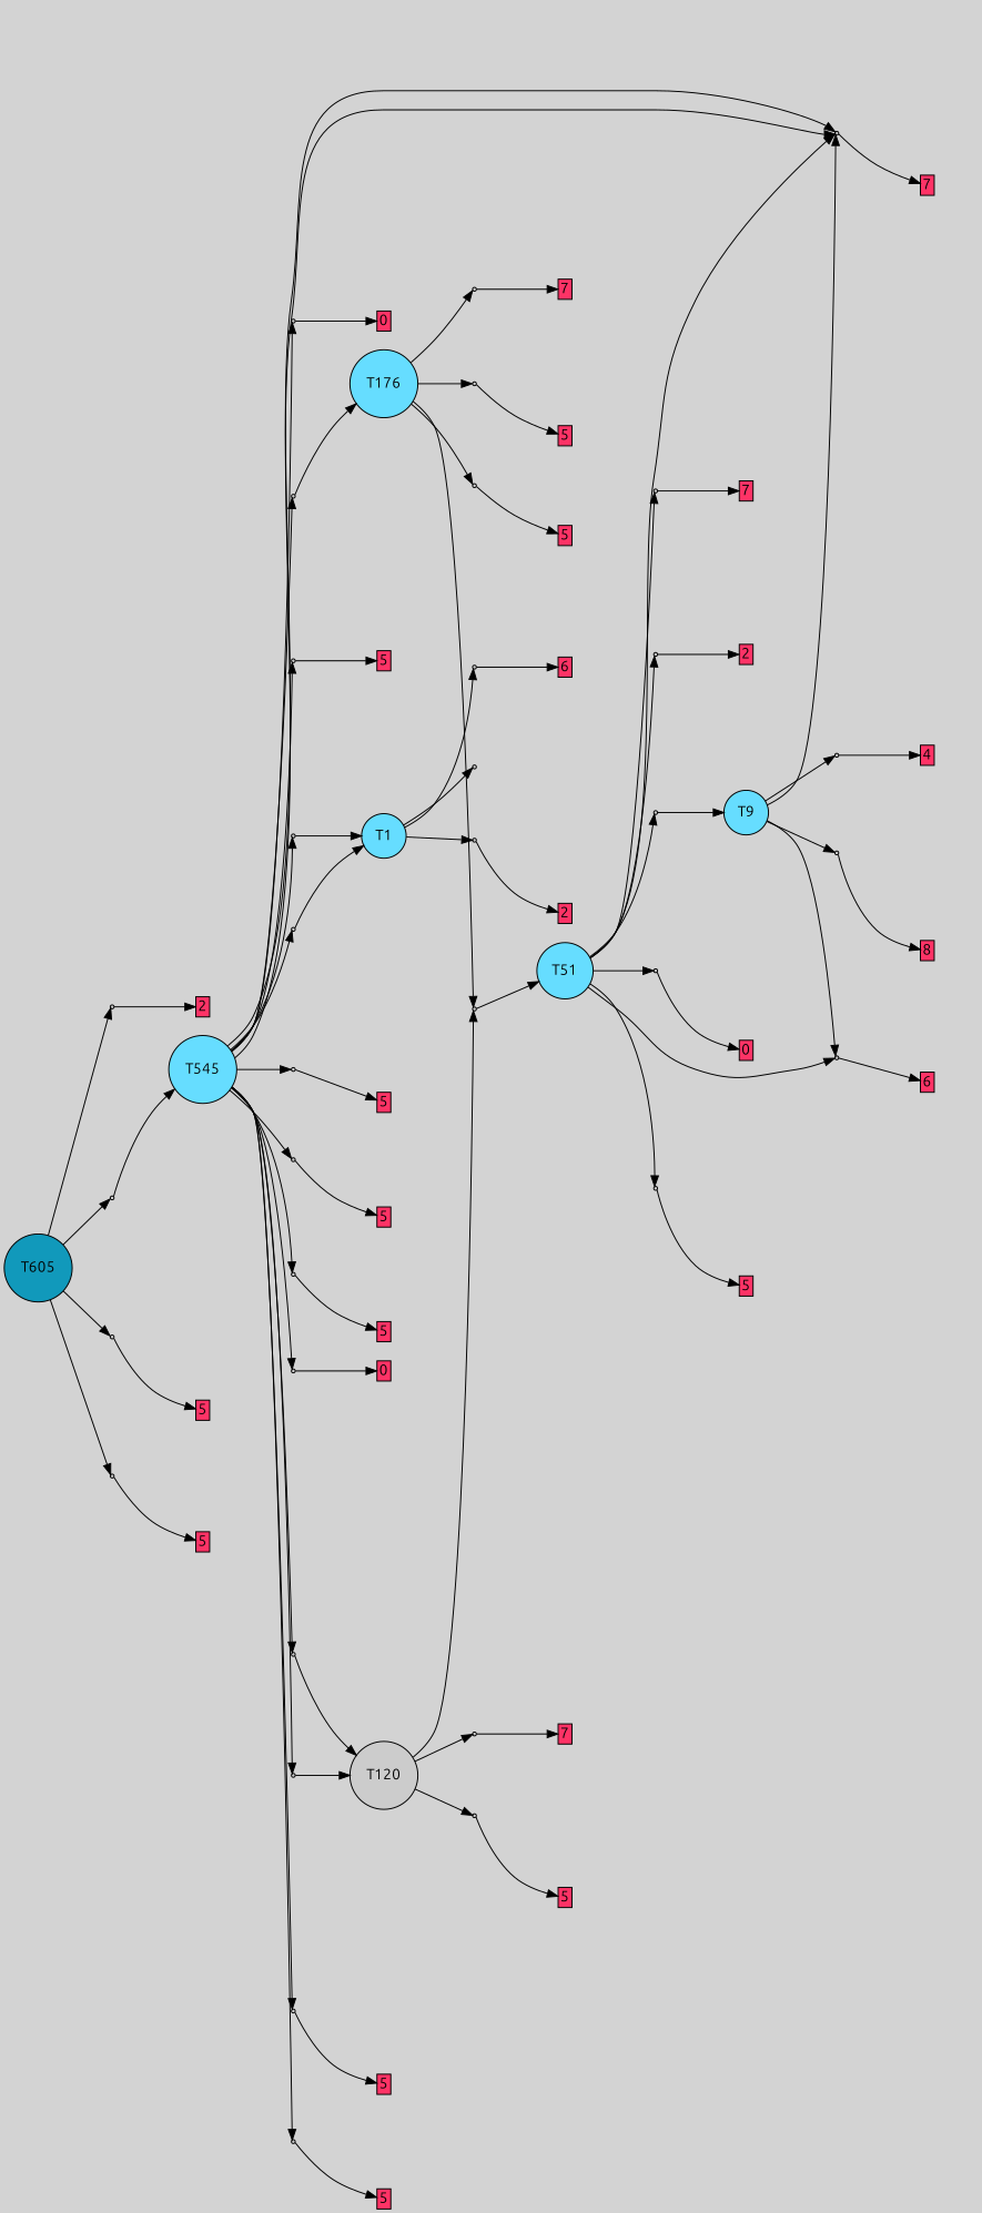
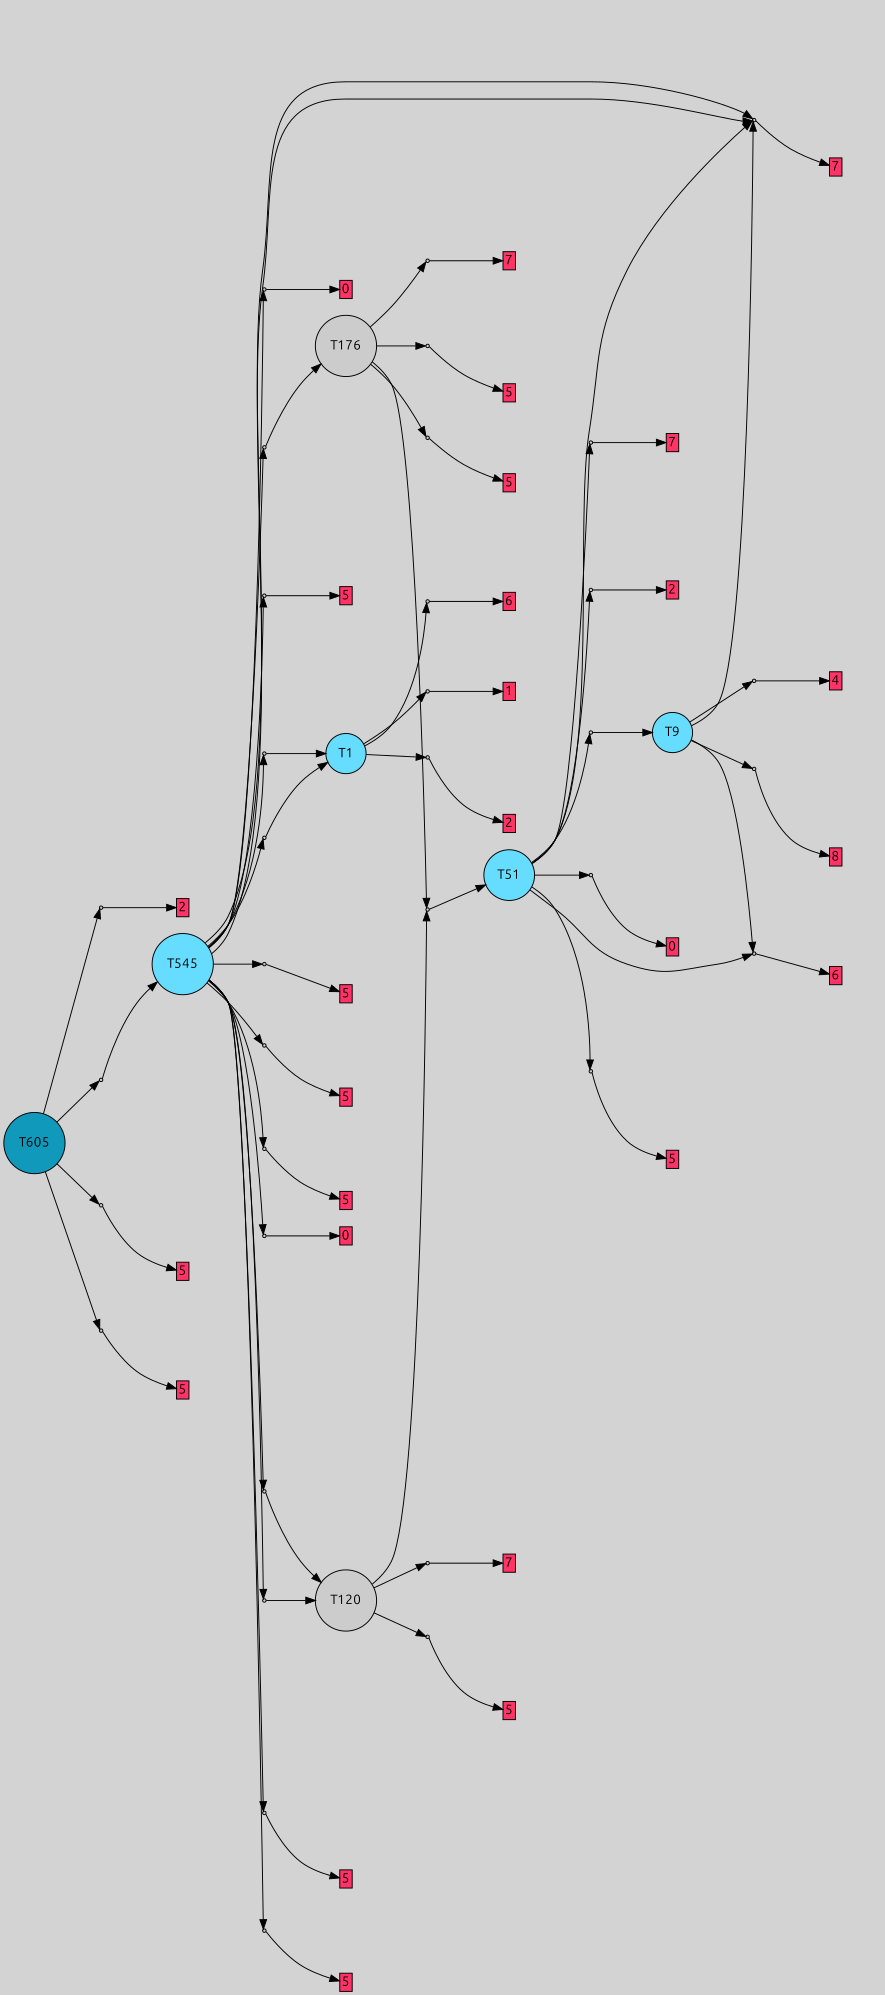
  digraph {
    bgcolor=lightgray
    fontname=Ubuntu
    rankdir=LR
    node [fillcolor="#cccccc" fontname=Ubuntu shape=box style=filled]
    edge [fontname=Ubuntu]
    T605 [fillcolor="#1199bb" shape=circle]
    P14293 [shape=point]
    P14294 [shape=point]
    P14295 [shape=point]
    P14296 [shape=point]
    T1 [fillcolor="#66ddff" shape=circle]
    P14262 [shape=point]
    P14263 [shape=point]
    P14264 [shape=point]
    n10 [label="5|7&0|0#3|0&#92;n8|0&1|7#3|0&#92;n" style=invis fillcolor=""]
+   n11 [fillcolor="#ff3366" height=0 label=1 margin=0.03 width=0]
    n12 [label="7|0&2|7#0|0&#92;n7|4&2|1#0|3&#92;n2|7&2|4#0|1&#92;n1|4&2|1#2|2&#92;n1|7&3|0#3|4&#92;n" style=invis fillcolor=""]
    n13 [fillcolor="#ff3366" height=0 label=2 margin=0.03 width=0]
    n14 [label="6|4&1|4#4|4&#92;n7|2&0|6#2|2&#92;n1|3&3|6#1|7&#92;n2|6&4|0#1|7&#92;n" style=invis fillcolor=""]
    n15 [fillcolor="#ff3366" height=0 label=6 margin=0.03 width=0]
    T9 [fillcolor="#66ddff" shape=circle]
    P14265 [shape=point]
    P14266 [shape=point]
    P14267 [shape=point]
    P14268 [shape=point]
    n21 [label="1|3&4|3#2|5&#92;n2|4&1|4#2|5&#92;n0|2&4|3#4|3&#92;n1|1&3|1#0|0&#92;n2|2&0|5#1|3&#92;n6|0&0|2#1|4&#92;n6|1&0|7#4|3&#92;n2|0&0|3#3|4&#92;n5|4&0|7#3|0&#92;n" style=invis fillcolor=""]
    n22 [fillcolor="#ff3366" height=0 label=7 margin=0.03 width=0]
    n23 [label="6|2&4|7#4|4&#92;n0|4&4|5#3|7&#92;n2|1&1|4#3|1&#92;n6|6&3|3#3|0&#92;n2|7&3|2#1|0&#92;n3|7&1|1#0|1&#92;n1|4&1|2#3|7&#92;n4|0&2|5#4|6&#92;n" style=invis fillcolor=""]
    n24 [fillcolor="#ff3366" height=0 label=8 margin=0.03 width=0]
    n25 [label="8|4&0|5#4|6&#92;n0|3&1|1#2|6&#92;n" style=invis fillcolor=""]
    n26 [fillcolor="#ff3366" height=0 label=6 margin=0.03 width=0]
    n27 [label="7|5&4|6#3|3&#92;n1|3&0|7#0|4&#92;n5|1&0|7#4|4&#92;n6|6&1|1#2|4&#92;n3|5&0|2#1|2&#92;n6|3&2|4#0|1&#92;n" style=invis fillcolor=""]
    n28 [fillcolor="#ff3366" height=0 label=4 margin=0.03 width=0]
    T51 [fillcolor="#66ddff" shape=circle]
    P14269 [shape=point]
    P14270 [shape=point]
    P14271 [shape=point]
    P14272 [shape=point]
    P14273 [shape=point]
    n35 [label="4|3&1|4#3|1&#92;n8|6&1|3#4|0&#92;n4|4&4|7#0|2&#92;n6|6&1|0#2|7&#92;n0|0&4|1#1|1&#92;n3|2&2|2#0|0&#92;n6|0&3|4#1|3&#92;n7|0&4|1#1|5&#92;n" style=invis fillcolor=""]
    n36 [fillcolor="#ff3366" height=0 label=5 margin=0.03 width=0]
    n37 [label="1|1&1|1#2|4&#92;n2|0&3|3#3|4&#92;n2|4&1|4#2|5&#92;n1|1&3|1#0|6&#92;n1|3&4|3#2|5&#92;n6|0&0|2#1|4&#92;n6|1&0|7#4|3&#92;n2|2&0|5#1|3&#92;n5|4&0|7#3|0&#92;n" style=invis fillcolor=""]
    n38 [fillcolor="#ff3366" height=0 label=7 margin=0.03 width=0]
    n39 [label="4|4&1|2#2|7&#92;n2|4&4|2#2|0&#92;n4|7&2|5#1|6&#92;n1|5&4|5#3|0&#92;n4|7&0|3#4|0&#92;n3|1&2|2#1|0&#92;n" style=invis fillcolor=""]
    n40 [fillcolor="#ff3366" height=0 label=2 margin=0.03 width=0]
    n41 [label="8|4&4|6#4|0&#92;n4|3&3|7#3|0&#92;n7|0&1|0#0|4&#92;n4|6&2|3#1|5&#92;n2|0&0|0#4|6&#92;n" style=invis fillcolor=""]
    n42 [label="1|1&3|4#0|1&#92;n3|6&2|6#0|0&#92;n6|4&4|6#4|7&#92;n7|5&4|2#0|6&#92;n3|4&2|4#0|2&#92;n3|3&1|0#0|6&#92;n2|6&1|3#0|4&#92;n6|3&3|6#3|3&#92;n4|1&0|3#0|5&#92;n1|0&2|5#0|1&#92;n" style=invis fillcolor=""]
    n43 [fillcolor="#ff3366" height=0 label=0 margin=0.03 width=0]
    T120 [shape=circle]
    P14274 [shape=point]
    P14275 [shape=point]
    P14276 [shape=point]
    n48 [label="1|3&4|3#2|5&#92;n2|4&1|4#2|5&#92;n1|1&3|1#0|0&#92;n2|2&0|5#1|6&#92;n5|4&0|7#3|0&#92;n6|1&0|7#4|3&#92;n6|2&0|2#1|4&#92;n2|0&0|3#3|4&#92;n" style=invis fillcolor=""]
    n49 [fillcolor="#ff3366" height=0 label=7 margin=0.03 width=0]
    n50 [label="4|7&2|3#3|6&#92;n0|4&1|1#2|1&#92;n8|0&3|7#3|5&#92;n" style=invis fillcolor=""]
    n51 [label="6|4&2|5#1|3&#92;n4|3&1|3#0|2&#92;n6|5&1|4#4|4&#92;n2|4&4|2#1|2&#92;n1|5&3|4#1|3&#92;n2|0&3|5#4|5&#92;n" style=invis fillcolor=""]
    n52 [fillcolor="#ff3366" height=0 label=5 margin=0.03 width=0]
-   T176 [fillcolor="#66ddff" shape=circle]
+   T176 [shape=circle]
    P14277 [shape=point]
    P14278 [shape=point]
    P14279 [shape=point]
    n57 [label="6|5&1|3#4|4&#92;n1|5&3|4#1|3&#92;n2|4&4|2#1|2&#92;n6|4&2|5#1|3&#92;n2|0&3|5#4|6&#92;n" style=invis fillcolor=""]
    n58 [fillcolor="#ff3366" height=0 label=5 margin=0.03 width=0]
    n59 [label="3|0&3|5#4|5&#92;n7|5&4|7#4|4&#92;n" style=invis fillcolor=""]
    n60 [fillcolor="#ff3366" height=0 label=5 margin=0.03 width=0]
    n61 [label="1|3&4|2#2|5&#92;n0|2&4|3#4|3&#92;n5|6&0|4#1|6&#92;n4|4&4|6#1|3&#92;n5|4&0|7#3|0&#92;n2|2&0|5#1|0&#92;n1|1&3|1#0|0&#92;n" style=invis fillcolor=""]
    n62 [fillcolor="#ff3366" height=0 label=7 margin=0.03 width=0]
    n63 [fillcolor="#66ddff" label=T545 shape=circle]
    P14280 [shape=point]
    P14281 [shape=point]
    P14282 [shape=point]
    P14283 [shape=point]
    P14284 [shape=point]
    P14285 [shape=point]
    P14286 [shape=point]
    P14287 [shape=point]
    P14288 [shape=point]
    P14289 [shape=point]
    P14290 [shape=point]
    P14291 [shape=point]
    P14292 [shape=point]
    n77 [label="1|1&3|4#0|1&#92;n3|3&2|0#0|6&#92;n6|4&4|6#4|7&#92;n7|5&4|2#0|6&#92;n3|6&2|6#0|0&#92;n4|3&0|3#0|5&#92;n6|3&3|6#3|3&#92;n2|6&1|3#0|4&#92;n1|0&2|5#0|1&#92;n" style=invis fillcolor=""]
    n78 [fillcolor="#ff3366" height=0 label=0 margin=0.03 width=0]
    n79 [label="3|2&3|3#1|0&#92;n2|0&2|5#4|0&#92;n6|4&4|3#1|3&#92;n2|3&4|6#2|1&#92;n5|2&4|6#3|4&#92;n3|5&3|4#1|3&#92;n6|3&3|2#2|7&#92;n" style=invis fillcolor=""]
    n80 [label="8|0&3|7#3|5&#92;n3|3&0|0#3|1&#92;n4|6&2|3#3|6&#92;n4|6&0|6#1|6&#92;n7|3&0|7#4|6&#92;n0|4&0|1#2|1&#92;n" style=invis fillcolor=""]
    n81 [label="7|3&1|0#1|6&#92;n2|0&4|0#0|3&#92;n1|1&2|6#3|0&#92;n" style=invis fillcolor=""]
    n82 [fillcolor="#ff3366" height=0 label=5 margin=0.03 width=0]
    n83 [label="5|4&2|5#4|3&#92;n2|7&0|4#1|3&#92;n2|3&1|2#4|4&#92;n8|0&3|5#2|3&#92;n" style=invis fillcolor=""]
    n84 [fillcolor="#ff3366" height=0 label=5 margin=0.03 width=0]
    n85 [label="8|0&3|7#3|5&#92;n4|6&2|3#3|6&#92;n3|3&0|0#3|1&#92;n0|4&0|1#2|1&#92;n7|3&0|7#4|6&#92;n2|0&4|4#1|6&#92;n" style=invis fillcolor=""]
    n86 [label="2|4&1|4#1|3&#92;n6|4&2|5#4|3&#92;n4|4&3|7#2|3&#92;n" style=invis fillcolor=""]
    n87 [fillcolor="#ff3366" height=0 label=5 margin=0.03 width=0]
    n88 [label="6|2&1|0#2|1&#92;n3|0&1|3#4|6&#92;n6|4&4|4#3|3&#92;n5|4&0|0#3|5&#92;n7|1&2|0#0|5&#92;n7|1&3|7#4|0&#92;n2|6&0|4#0|6&#92;n3|0&3|1#2|7&#92;n" style=invis fillcolor=""]
    n89 [label="1|0&2|4#3|4&#92;n3|4&0|5#0|2&#92;n3|2&4|6#0|5&#92;n" style=invis fillcolor=""]
    n90 [fillcolor="#ff3366" height=0 label=5 margin=0.03 width=0]
    n91 [label="1|1&3|4#0|1&#92;n3|6&2|6#0|0&#92;n6|4&4|6#4|7&#92;n4|1&0|3#0|5&#92;n3|4&2|4#0|2&#92;n3|3&1|0#0|6&#92;n2|6&1|3#0|4&#92;n6|3&3|6#4|3&#92;n7|5&4|2#0|6&#92;n1|0&2|5#0|1&#92;n" style=invis fillcolor=""]
    n92 [fillcolor="#ff3366" height=0 label=0 margin=0.03 width=0]
    n93 [label="2|5&2|6#0|1&#92;n5|6&0|6#3|1&#92;n0|0&0|0#1|4&#92;n3|2&1|2#4|6&#92;n2|2&3|0#0|0&#92;n" style=invis fillcolor=""]
    n94 [fillcolor="#ff3366" height=0 label=5 margin=0.03 width=0]
    n95 [label="6|2&1|0#2|1&#92;n3|0&1|3#4|6&#92;n6|4&4|4#3|3&#92;n5|4&0|0#3|2&#92;n7|1&2|0#0|5&#92;n3|0&3|1#2|7&#92;n7|1&3|7#4|0&#92;n" style=invis fillcolor=""]
    n96 [label="3|5&1|2#0|6&#92;n3|0&3|7#4|5&#92;n7|5&4|7#1|6&#92;n" style=invis fillcolor=""]
    n97 [fillcolor="#ff3366" height=0 label=5 margin=0.03 width=0]
    n98 [label="2|2&4|6#1|2&#92;n4|3&2|4#1|5&#92;n2|0&2|5#3|5&#92;n2|3&1|6#0|3&#92;n7|3&1|0#2|7&#92;n3|4&4|3#4|6&#92;n1|6&2|3#3|0&#92;n1|5&4|3#0|1&#92;n" style=invis fillcolor=""]
    n99 [fillcolor="#ff3366" height=0 label=2 margin=0.03 width=0]
    n100 [label="0|6&0|7#3|2&#92;n2|6&2|2#2|4&#92;n6|4&3|0#1|1&#92;n0|0&4|6#1|7&#92;n8|7&3|1#1|0&#92;n4|4&4|6#0|4&#92;n8|6&2|3#1|0&#92;n3|1&4|2#2|7&#92;n8|6&3|2#0|6&#92;n" style=invis fillcolor=""]
    n101 [label="6|4&2|5#1|3&#92;n1|5&3|4#1|3&#92;n2|4&4|2#1|2&#92;n6|5&1|3#4|4&#92;n2|0&3|5#4|5&#92;n" style=invis fillcolor=""]
    n102 [fillcolor="#ff3366" height=0 label=5 margin=0.03 width=0]
    n103 [label="6|4&2|5#4|3&#92;n8|2&3|5#2|3&#92;n4|2&0|3#3|6&#92;n2|7&0|4#1|3&#92;n" style=invis fillcolor=""]
    n104 [fillcolor="#ff3366" height=0 label=5 margin=0.03 width=0]
    subgraph sub_1 {
      rank=same
      T605
    }
    T605 -> P14293
    T605 -> P14294
    T605 -> P14295
    T605 -> P14296
    P14293 -> n98 [style=invis]
    P14293 -> n99
    P14294 -> n63
    P14294 -> n100 [style=invis]
    P14295 -> n101 [style=invis]
    P14295 -> n102
    P14296 -> n103 [style=invis]
    P14296 -> n104
    T1 -> P14262
    T1 -> P14263
    T1 -> P14264
    P14262 -> n10 [style=invis]
+   P14262 -> n11
    P14263 -> n12 [style=invis]
    P14263 -> n13
    P14264 -> n14 [style=invis]
    P14264 -> n15
    T9 -> P14265
    T9 -> P14266
    T9 -> P14267
    T9 -> P14268
    P14265 -> n21 [style=invis]
    P14265 -> n22
    P14266 -> n23 [style=invis]
    P14266 -> n24
    P14267 -> n25 [style=invis]
    P14267 -> n26
    P14268 -> n27 [style=invis]
    P14268 -> n28
    T51 -> P14265
    T51 -> P14267
    T51 -> P14269
    T51 -> P14270
    T51 -> P14271
    T51 -> P14272
    T51 -> P14273
    P14269 -> n35 [style=invis]
    P14269 -> n36
    P14270 -> n37 [style=invis]
    P14270 -> n38
    P14271 -> n39 [style=invis]
    P14271 -> n40
    P14272 -> T9
    P14272 -> n41 [style=invis]
    P14273 -> n42 [style=invis]
    P14273 -> n43
    T120 -> P14274
    T120 -> P14275
    T120 -> P14276
    P14274 -> n48 [style=invis]
    P14274 -> n49
    P14275 -> T51
    P14275 -> n50 [style=invis]
    P14276 -> n51 [style=invis]
    P14276 -> n52
    T176 -> P14275
    T176 -> P14277
    T176 -> P14278
    T176 -> P14279
    P14277 -> n57 [style=invis]
    P14277 -> n58
    P14278 -> n59 [style=invis]
    P14278 -> n60
    P14279 -> n61 [style=invis]
    P14279 -> n62
    n63 -> P14265
    n63 -> P14265
    n63 -> P14280
    n63 -> P14281
    n63 -> P14282
    n63 -> P14283
    n63 -> P14284
    n63 -> P14285
    n63 -> P14286
    n63 -> P14287
    n63 -> P14288
    n63 -> P14289
    n63 -> P14290
    n63 -> P14291
    n63 -> P14292
    P14280 -> n77 [style=invis]
    P14280 -> n78
    P14281 -> T176
    P14281 -> n79 [style=invis]
    P14282 -> T1
    P14282 -> n80 [style=invis]
    P14283 -> n81 [style=invis]
    P14283 -> n82
    P14284 -> n83 [style=invis]
    P14284 -> n84
    P14285 -> T1
    P14285 -> n85 [style=invis]
    P14286 -> n86 [style=invis]
    P14286 -> n87
    P14287 -> T120
    P14287 -> n88 [style=invis]
    P14288 -> n89 [style=invis]
    P14288 -> n90
    P14289 -> n91 [style=invis]
    P14289 -> n92
    P14290 -> n93 [style=invis]
    P14290 -> n94
    P14291 -> T120
    P14291 -> n95 [style=invis]
    P14292 -> n96 [style=invis]
    P14292 -> n97
  }
